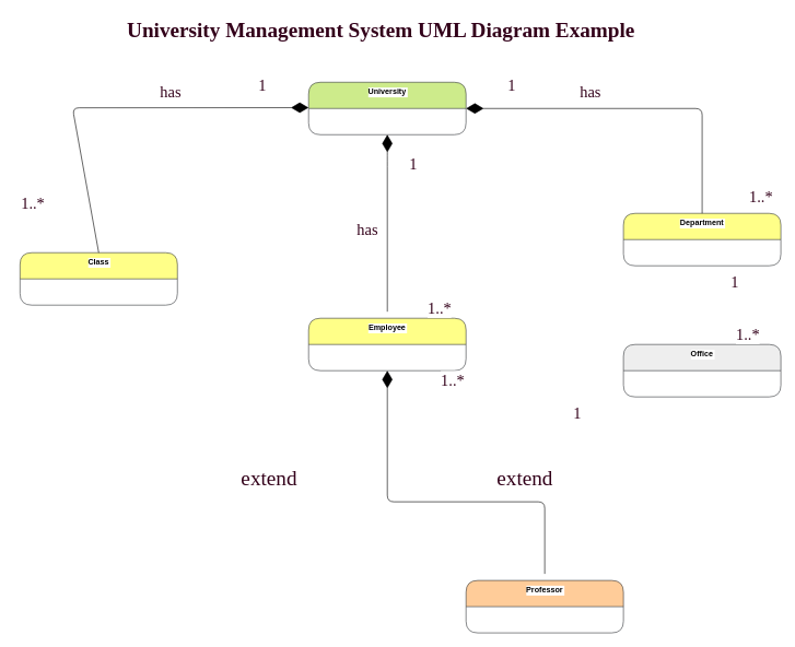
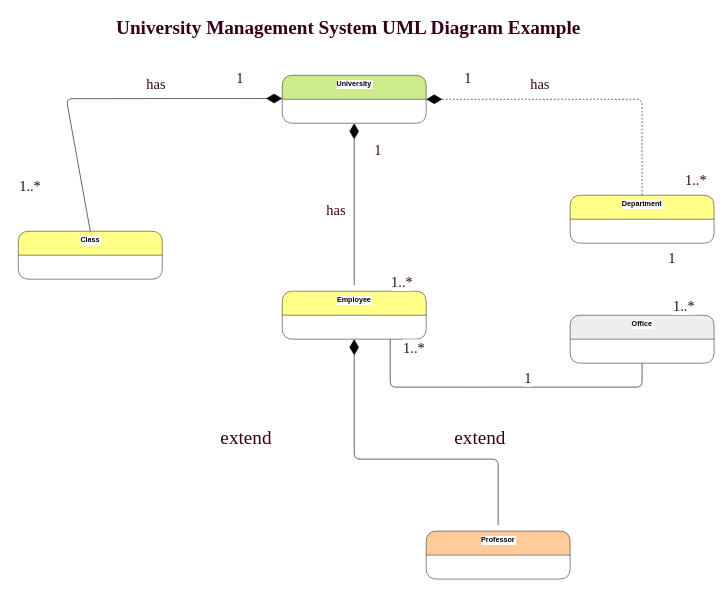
  <mxCell id="0" />
  <mxCell id="1" parent="0" />
  <mxCell id="2" value="University" style="swimlane;fontStyle=1;align=center;verticalAlign=top;childLayout=stackLayout;horizontal=1;startSize=40;horizontalStack=0;resizeParent=1;resizeParentMax=0;resizeLast=0;collapsible=1;marginBottom=0;labelBackgroundColor=default;fillColor=#cdeb8b;strokeColor=#36393d;rounded=1;" vertex="1" parent="1"><mxGeometry x="470" y="120" width="240" height="80" as="geometry" /></mxCell>
  <mxCell id="3" value="Employee" style="swimlane;fontStyle=1;align=center;verticalAlign=top;childLayout=stackLayout;horizontal=1;startSize=40;horizontalStack=0;resizeParent=1;resizeParentMax=0;resizeLast=0;collapsible=1;marginBottom=0;labelBackgroundColor=default;fillColor=#ffff88;strokeColor=#36393d;rounded=1;" vertex="1" parent="1"><mxGeometry x="470" y="480" width="240" height="80" as="geometry" /></mxCell>
  <mxCell id="4" value="Department" style="swimlane;fontStyle=1;align=center;verticalAlign=top;childLayout=stackLayout;horizontal=1;startSize=40;horizontalStack=0;resizeParent=1;resizeParentMax=0;resizeLast=0;collapsible=1;marginBottom=0;labelBackgroundColor=default;fillColor=#ffff88;strokeColor=#36393d;rounded=1;" vertex="1" parent="1"><mxGeometry x="950" y="320" width="240" height="80" as="geometry" /></mxCell>
  <mxCell id="5" value="Class" style="swimlane;fontStyle=1;align=center;verticalAlign=top;childLayout=stackLayout;horizontal=1;startSize=40;horizontalStack=0;resizeParent=1;resizeParentMax=0;resizeLast=0;collapsible=1;marginBottom=0;labelBackgroundColor=default;fillColor=#ffff88;strokeColor=#36393d;rounded=1;" vertex="1" parent="1"><mxGeometry x="30" y="380" width="240" height="80" as="geometry" /></mxCell>
  <mxCell id="6" value="Office" style="swimlane;fontStyle=1;align=center;verticalAlign=top;childLayout=stackLayout;horizontal=1;startSize=40;horizontalStack=0;resizeParent=1;resizeParentMax=0;resizeLast=0;collapsible=1;marginBottom=0;labelBackgroundColor=default;fillColor=#eeeeee;strokeColor=#36393d;rounded=1;" vertex="1" parent="1"><mxGeometry x="950" y="520" width="240" height="80" as="geometry" /></mxCell>
  <mxCell id="7" value="Professor" style="swimlane;fontStyle=1;align=center;verticalAlign=top;childLayout=stackLayout;horizontal=1;startSize=40;horizontalStack=0;resizeParent=1;resizeParentMax=0;resizeLast=0;collapsible=1;marginBottom=0;labelBackgroundColor=default;fillColor=#ffcc99;strokeColor=#36393d;rounded=1;" vertex="1" parent="1"><mxGeometry x="710" y="880" width="240" height="80" as="geometry" /></mxCell>
  <mxCell id="8" value="" style="endArrow=diamondThin;endFill=1;endSize=24;html=1;rounded=1;fontSize=11;fontColor=#CCFFE6;exitX=0.5;exitY=0;exitDx=0;exitDy=0;" edge="1" parent="1" source="5"><mxGeometry width="160" relative="1" as="geometry"><mxPoint x="100" y="159" as="sourcePoint" /><mxPoint x="470" y="158.75" as="targetPoint" /><Array as="points"><mxPoint x="110" y="159" /></Array></mxGeometry></mxCell>
- <mxCell id="9" value="" style="endArrow=diamondThin;endFill=1;endSize=24;html=1;rounded=1;fontSize=11;fontColor=#CCFFE6;exitX=0.5;exitY=0;exitDx=0;exitDy=0;entryX=1;entryY=0.5;entryDx=0;entryDy=0;" edge="1" parent="1" source="4" target="2"><mxGeometry width="160" relative="1" as="geometry"><mxPoint x="1060" y="180" as="sourcePoint" /><mxPoint x="1420" y="18.75" as="targetPoint" /><Array as="points"><mxPoint x="1070" y="160" /></Array></mxGeometry></mxCell>
+ <mxCell id="9" value="" style="endArrow=diamondThin;endFill=1;endSize=24;html=1;rounded=1;fontSize=11;fontColor=#CCFFE6;exitX=0.5;exitY=0;exitDx=0;exitDy=0;entryX=1;entryY=0.5;entryDx=0;entryDy=0;dashed=1;" edge="1" parent="1" source="4" target="2"><mxGeometry width="160" relative="1" as="geometry"><mxPoint x="1060" y="180" as="sourcePoint" /><mxPoint x="1420" y="18.75" as="targetPoint" /><Array as="points"><mxPoint x="1070" y="160" /></Array></mxGeometry></mxCell>
  <mxCell id="10" value="" style="endArrow=diamondThin;endFill=1;endSize=24;html=1;rounded=1;fontSize=11;fontColor=#CCFFE6;entryX=0.5;entryY=1;entryDx=0;entryDy=0;" edge="1" parent="1" target="2"><mxGeometry width="160" relative="1" as="geometry"><mxPoint y="470" as="sourcePoint" x="590" /><mxPoint x="950" y="238.75" as="targetPoint" /><Array as="points"><mxPoint x="590" y="239" /></Array></mxGeometry></mxCell>
  <mxCell id="11" value="" style="endArrow=diamondThin;endFill=1;endSize=24;html=1;rounded=1;fontSize=11;fontColor=#CCFFE6;entryX=0.5;entryY=1;entryDx=0;entryDy=0;" edge="1" parent="1" target="3"><mxGeometry width="160" relative="1" as="geometry"><mxPoint x="830" y="870" as="sourcePoint" /><mxPoint x="1010" y="380" as="targetPoint" /><Array as="points"><mxPoint x="830" y="760" /><mxPoint y="760" x="590" /></Array></mxGeometry></mxCell>
  <mxCell id="12" value="&lt;h1 style=&quot;box-sizing: border-box; margin-bottom: 0px; font-size: 32px; text-align: start; line-height: 280%; margin-top: 0px !important; font-weight: 400 !important; flex: 1 1 auto !important; align-self: center !important; order: inherit !important; width: auto !important; min-width: 0px !important; margin-right: 8px !important; margin-left: 8px !important;&quot;&gt;&lt;span style=&quot;box-sizing: border-box; font-weight: 600; font-size: 32px;&quot; class=&quot;final-path&quot;&gt;University Management System UML Diagram Example&lt;/span&gt;&lt;/h1&gt;" style="text;strokeColor=none;fillColor=none;html=1;fontSize=32;fontStyle=1;verticalAlign=middle;align=center;labelBackgroundColor=default;fontColor=#33001A;fontFamily=Verdana;rounded=1;horizontal=1;" vertex="1" parent="1"><mxGeometry x="220" y="20" width="720" height="40" as="geometry" /></mxCell>
  <mxCell id="13" value="has" style="text;html=1;strokeColor=none;fillColor=none;align=center;verticalAlign=middle;whiteSpace=wrap;rounded=0;labelBackgroundColor=default;fontFamily=Verdana;fontSize=24;fontColor=#33001A;" vertex="1" parent="1"><mxGeometry x="530" y="330" width="60" height="30" as="geometry" /></mxCell>
  <mxCell id="14" value="extend" style="text;html=1;strokeColor=none;fillColor=none;align=center;verticalAlign=middle;whiteSpace=wrap;rounded=0;labelBackgroundColor=default;fontFamily=Verdana;fontSize=32;fontColor=#33001A;" vertex="1" parent="1"><mxGeometry x="380" y="710" width="60" height="30" as="geometry" /></mxCell>
  <mxCell id="15" value="extend" style="text;html=1;strokeColor=none;fillColor=none;align=center;verticalAlign=middle;whiteSpace=wrap;rounded=0;labelBackgroundColor=default;fontFamily=Verdana;fontSize=32;fontColor=#33001A;" vertex="1" parent="1"><mxGeometry x="790" y="710" width="20" height="30" as="geometry" /></mxCell>
  <mxCell id="16" value="1" style="text;html=1;strokeColor=none;fillColor=none;align=center;verticalAlign=middle;whiteSpace=wrap;rounded=0;labelBackgroundColor=default;fontFamily=Verdana;fontSize=24;fontColor=#33001A;" vertex="1" parent="1"><mxGeometry x="370" y="110" width="60" height="30" as="geometry" /></mxCell>
  <mxCell id="17" value="1" style="text;html=1;strokeColor=none;fillColor=none;align=center;verticalAlign=middle;whiteSpace=wrap;rounded=0;labelBackgroundColor=default;fontFamily=Verdana;fontSize=24;fontColor=#33001A;" vertex="1" parent="1"><mxGeometry x="750" y="110" width="60" height="30" as="geometry" /></mxCell>
  <mxCell id="18" value="1" style="text;html=1;strokeColor=none;fillColor=none;align=center;verticalAlign=middle;whiteSpace=wrap;rounded=0;labelBackgroundColor=default;fontFamily=Verdana;fontSize=24;fontColor=#33001A;" vertex="1" parent="1"><mxGeometry x="600" y="230" width="60" height="30" as="geometry" /></mxCell>
+ <mxCell id="19" value="" style="endArrow=none;html=1;rounded=1;fontFamily=Verdana;fontSize=24;fontColor=#33001A;exitX=0.5;exitY=1;exitDx=0;exitDy=0;entryX=0.75;entryY=1;entryDx=0;entryDy=0;" edge="1" parent="1" source="6" target="3"><mxGeometry width="50" height="50" relative="1" as="geometry"><mxPoint x="450" y="520" as="sourcePoint" /><mxPoint x="710" y="520" as="targetPoint" /><Array as="points"><mxPoint x="1070" y="640" /><mxPoint x="790" y="640" /><mxPoint x="650" y="640" /></Array></mxGeometry></mxCell>
  <mxCell id="20" value="1" style="text;html=1;strokeColor=none;fillColor=none;align=center;verticalAlign=middle;whiteSpace=wrap;rounded=0;labelBackgroundColor=default;fontFamily=Verdana;fontSize=24;fontColor=#33001A;" vertex="1" parent="1"><mxGeometry x="850" y="610" width="60" height="30" as="geometry" /></mxCell>
  <mxCell id="21" value="1" style="text;html=1;strokeColor=none;fillColor=none;align=center;verticalAlign=middle;whiteSpace=wrap;rounded=0;labelBackgroundColor=default;fontFamily=Verdana;fontSize=24;fontColor=#33001A;" vertex="1" parent="1"><mxGeometry x="1090" y="410" width="60" height="30" as="geometry" /></mxCell>
  <mxCell id="22" value="1..*" style="text;html=1;strokeColor=none;fillColor=none;align=center;verticalAlign=middle;whiteSpace=wrap;rounded=0;labelBackgroundColor=default;fontFamily=Verdana;fontSize=24;fontColor=#33001A;" vertex="1" parent="1"><mxGeometry x="1110" y="490" width="60" height="30" as="geometry" /></mxCell>
  <mxCell id="23" value="1..*" style="text;html=1;strokeColor=none;fillColor=none;align=center;verticalAlign=middle;whiteSpace=wrap;rounded=0;labelBackgroundColor=default;fontFamily=Verdana;fontSize=24;fontColor=#33001A;" vertex="1" parent="1"><mxGeometry x="1130" y="280" width="60" height="30" as="geometry" /></mxCell>
  <mxCell id="24" value="1..*" style="text;html=1;strokeColor=none;fillColor=none;align=center;verticalAlign=middle;whiteSpace=wrap;rounded=0;labelBackgroundColor=default;fontFamily=Verdana;fontSize=24;fontColor=#33001A;" vertex="1" parent="1"><mxGeometry x="640" y="450" width="60" height="30" as="geometry" /></mxCell>
  <mxCell id="25" value="1..*" style="text;html=1;strokeColor=none;fillColor=none;align=center;verticalAlign=middle;whiteSpace=wrap;rounded=0;labelBackgroundColor=default;fontFamily=Verdana;fontSize=24;fontColor=#33001A;" vertex="1" parent="1"><mxGeometry x="20" y="290" width="60" height="30" as="geometry" /></mxCell>
  <mxCell id="26" value="1..*" style="text;html=1;strokeColor=none;fillColor=none;align=center;verticalAlign=middle;whiteSpace=wrap;rounded=0;labelBackgroundColor=default;fontFamily=Verdana;fontSize=24;fontColor=#33001A;" vertex="1" parent="1"><mxGeometry x="660" y="560" width="60" height="30" as="geometry" /></mxCell>
  <mxCell id="27" value="has" style="text;html=1;strokeColor=none;fillColor=none;align=center;verticalAlign=middle;whiteSpace=wrap;rounded=0;labelBackgroundColor=default;fontFamily=Verdana;fontSize=24;fontColor=#33001A;" vertex="1" parent="1"><mxGeometry x="870" y="120" width="60" height="30" as="geometry" /></mxCell>
  <mxCell id="28" value="has" style="text;html=1;strokeColor=none;fillColor=none;align=center;verticalAlign=middle;whiteSpace=wrap;rounded=0;labelBackgroundColor=default;fontFamily=Verdana;fontSize=24;fontColor=#33001A;" vertex="1" parent="1"><mxGeometry x="230" y="120" width="60" height="30" as="geometry" /></mxCell>
